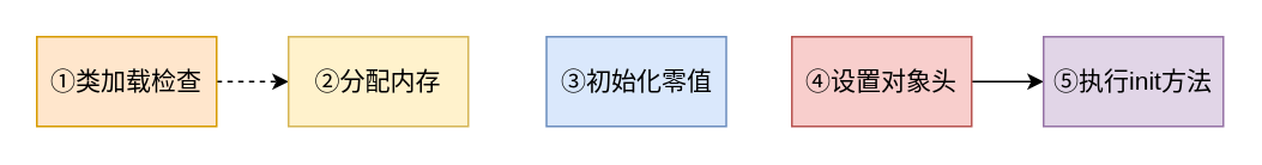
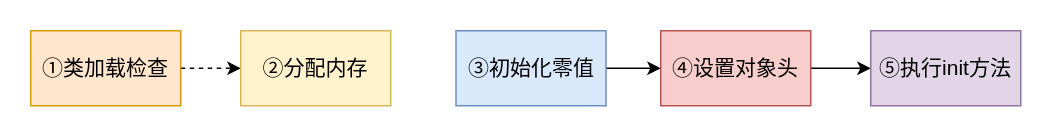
  <mxCell id="0" />
  <mxCell id="1" parent="0" />
  <mxCell id="2" value="" style="edgeStyle=orthogonalEdgeStyle;rounded=0;orthogonalLoop=1;jettySize=auto;html=1;dashed=1;" edge="1" parent="1" source="3" target="4"><mxGeometry relative="1" as="geometry" /></mxCell>
  <mxCell id="3" value="&lt;font style=&quot;font-size: 14px&quot;&gt;①类加载检查&lt;/font&gt;" style="rounded=0;whiteSpace=wrap;html=1;fillColor=#ffe6cc;strokeColor=#d79b00;" vertex="1" parent="1"><mxGeometry x="20" y="20" width="100" height="50" as="geometry" /></mxCell>
  <mxCell id="4" value="&lt;span style=&quot;font-size: 14px&quot;&gt;②分配内存&lt;/span&gt;" style="rounded=0;whiteSpace=wrap;html=1;fillColor=#fff2cc;strokeColor=#d6b656;" vertex="1" parent="1"><mxGeometry x="160" y="20" width="100" height="50" as="geometry" /></mxCell>
+ <mxCell id="5" value="" style="edgeStyle=orthogonalEdgeStyle;rounded=0;orthogonalLoop=1;jettySize=auto;html=1;" edge="1" parent="1" source="6" target="8"><mxGeometry relative="1" as="geometry" /></mxCell>
  <mxCell id="6" value="&lt;span style=&quot;font-size: 14px&quot;&gt;③初始化零值&lt;/span&gt;" style="rounded=0;whiteSpace=wrap;html=1;fillColor=#dae8fc;strokeColor=#6c8ebf;" vertex="1" parent="1"><mxGeometry x="303.5" y="20" width="100" height="50" as="geometry" /></mxCell>
  <mxCell id="7" value="" style="edgeStyle=orthogonalEdgeStyle;rounded=0;orthogonalLoop=1;jettySize=auto;html=1;" edge="1" parent="1" source="8" target="9"><mxGeometry relative="1" as="geometry" /></mxCell>
  <mxCell id="8" value="&lt;span style=&quot;font-size: 14px&quot;&gt;④设置对象头&lt;/span&gt;" style="rounded=0;whiteSpace=wrap;html=1;fillColor=#f8cecc;strokeColor=#b85450;" vertex="1" parent="1"><mxGeometry x="440" y="20" width="100" height="50" as="geometry" /></mxCell>
  <mxCell id="9" value="&lt;span style=&quot;font-size: 14px&quot;&gt;⑤执行init方法&lt;/span&gt;" style="rounded=0;whiteSpace=wrap;html=1;fillColor=#e1d5e7;strokeColor=#9673a6;" vertex="1" parent="1"><mxGeometry x="580" y="20" width="100" height="50" as="geometry" /></mxCell>
